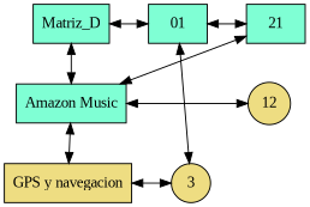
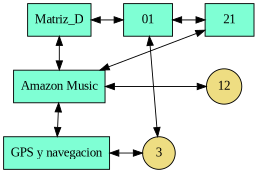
  digraph {
    fontname="Liberation Serif"
    nodesep=0.5
    rankdir=BT
    node [fillcolor=aquamarine fontname="Liberation Serif" shape=rectangle style=filled]
    edge [dir=both fontname="Liberation Serif"]
    n1 [label=Matriz_D]
    n2 [label=01]
    n3 [label=21]
-   n4 [fillcolor=lightgoldenrod label="GPS y navegacion"]
+   n4 [label="GPS y navegacion"]
    n5 [fillcolor=lightgoldenrod label=3 shape=circle]
    n6 [label="Amazon Music"]
    n7 [fillcolor=lightgoldenrod label=12 shape=circle]
    subgraph sub_1 {
      rank=same
      n1
      n2
    }
    subgraph sub_2 {
      rank=same
      n2
      n3
    }
    subgraph sub_3 {
      rank=same
      n4
      n5
    }
    subgraph sub_4 {
      rank=same
      n6
      n7
    }
    subgraph sub_5 {
      rank=same
      n1
      n2
      n3
    }
    n1 -> n2
    n2 -> n3
    n4 -> n5 [constraint=false]
    n4 -> n6
    n5 -> n2
    n6 -> n1
    n6 -> n3
    n6 -> n7 [constraint=false]
  }
